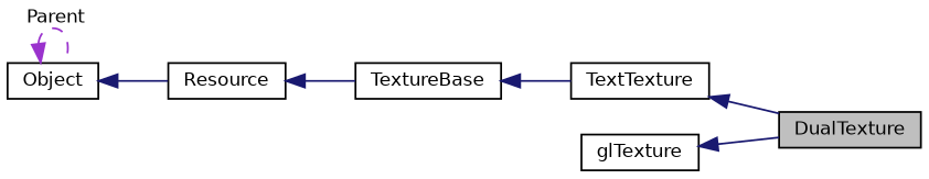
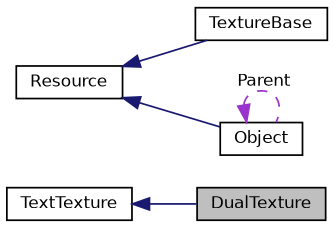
  digraph {
    rankdir=LR
    node [color=black fillcolor=white fontname=Helvetica fontsize=10 shape=record style=filled]
    edge [color=midnightblue dir=back fontname=Helvetica fontsize=10 labelfontname=Helvetica labelfontsize=10 style=solid]
    n1 [fillcolor=grey75 fontcolor=black height=0.2 label=DualTexture width=0.4]
    n2 [height=0.2 label=TextTexture width=0.4]
    n3 [height=0.2 label=TextureBase width=0.4]
-   n4 [height=0.2 label=glTexture width=0.4]
    n5 [height=0.2 label=Resource width=0.4]
    n6 [height=0.2 label=Object width=0.4]
    n2 -> n1
-   n3 -> n2
-   n4 -> n1
    n5 -> n3
-   n6 -> n5
+   n5 -> n6
    n6 -> n6 [color=darkorchid3 label=" Parent" style=dashed]
  }
